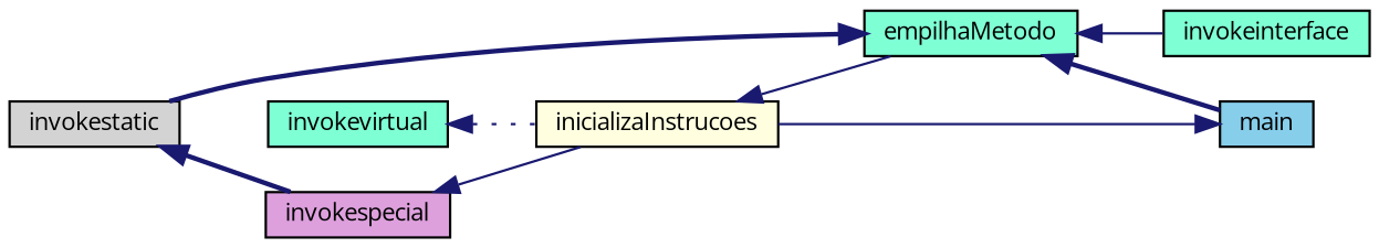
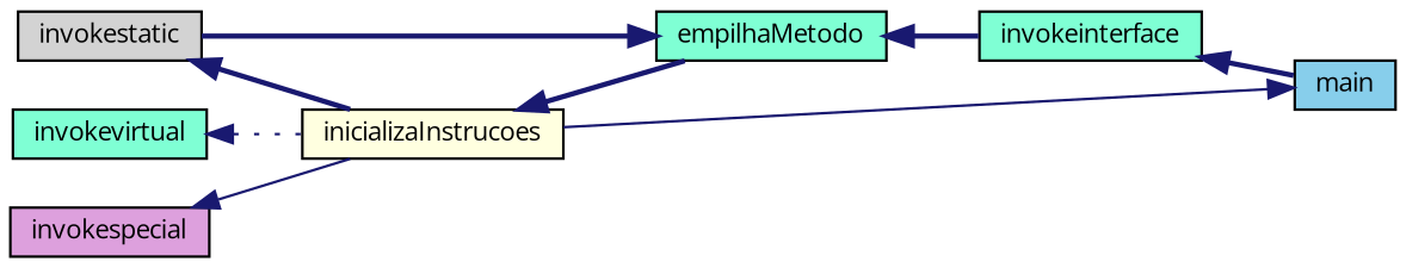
  digraph {
    fontname="Open Sans"
    rankdir=LR
    node [color=black fillcolor=aquamarine fontname="Open Sans" fontsize=10 shape=record style=filled]
    edge [color=midnightblue dir=back fontname="Open Sans" fontsize=10 labelfontname=Helvetica labelfontsize=10 style=bold]
    n1 [fillcolor=lightgrey fontcolor=black height=0.2 label=invokestatic width=0.4]
    n2 [fillcolor=lightyellow height=0.2 label=inicializaInstrucoes width=0.4]
    n3 [height=0.2 label=empilhaMetodo width=0.4]
    n4 [height=0.2 label=invokeinterface width=0.4]
    n5 [fillcolor=skyblue height=0.2 label=main width=0.4]
    n6 [height=0.2 label=invokevirtual width=0.4]
    n7 [fillcolor=plum height=0.2 label=invokespecial width=0.4]
-   n1 -> n7
-   n2 -> n3 [style=solid]
+   n1 -> n2
+   n2 -> n3
    n3 -> n1
-   n3 -> n4 [style=solid]
-   n3 -> n5
+   n3 -> n4
+   n4 -> n5
    n5 -> n2 [style=solid]
    n6 -> n2 [style=dotted]
    n7 -> n2 [style=solid]
  }
